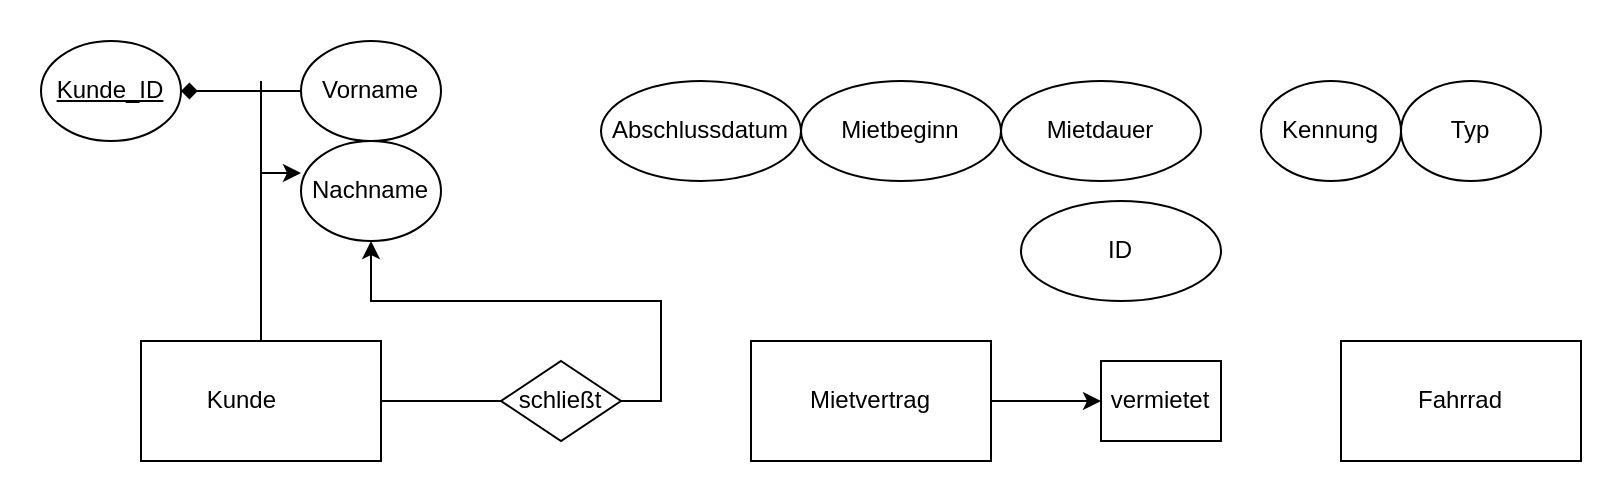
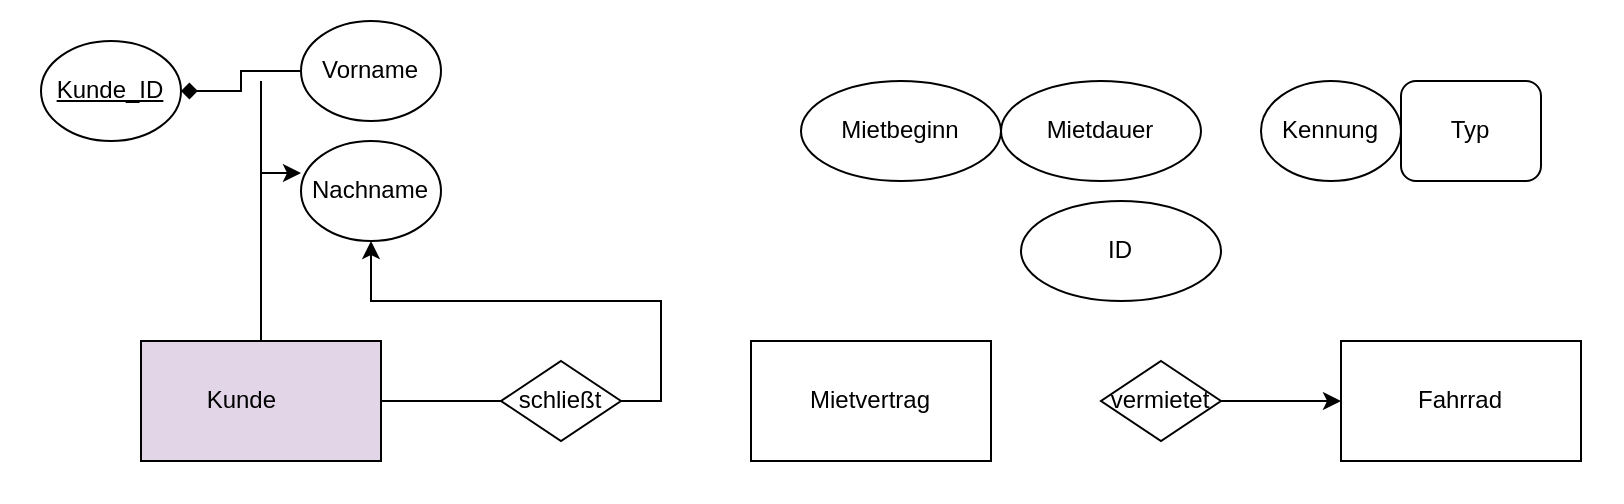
  <mxCell id="0" />
  <mxCell id="1" parent="0" />
- <mxCell id="2" value="Kunde&lt;span style=&quot;white-space: pre;&quot;&gt;&#09;&lt;/span&gt;" style="rounded=0;whiteSpace=wrap;html=1;" vertex="1" parent="1"><mxGeometry x="70" y="170" width="120" height="60" as="geometry" /></mxCell>
- <mxCell id="3" style="edgeStyle=orthogonalEdgeStyle;rounded=0;orthogonalLoop=1;jettySize=auto;html=1;exitX=1;exitY=0.5;exitDx=0;exitDy=0;entryX=0;entryY=0.5;entryDx=0;entryDy=0;" edge="1" parent="1" source="4" target="21"><mxGeometry relative="1" as="geometry" /></mxCell>
+ <mxCell id="2" value="Kunde&lt;span style=&quot;white-space: pre;&quot;&gt;&#09;&lt;/span&gt;" style="rounded=0;whiteSpace=wrap;html=1;fillColor=#e1d5e7;" vertex="1" parent="1"><mxGeometry x="70" y="170" width="120" height="60" as="geometry" /></mxCell>
  <mxCell id="4" value="Mietvertrag" style="rounded=0;whiteSpace=wrap;html=1;" vertex="1" parent="1"><mxGeometry x="375" y="170" width="120" height="60" as="geometry" /></mxCell>
  <mxCell id="5" style="edgeStyle=orthogonalEdgeStyle;rounded=0;orthogonalLoop=1;jettySize=auto;html=1;entryX=1;entryY=0.5;entryDx=0;entryDy=0;endArrow=diamond;" edge="1" parent="1" source="6" target="8"><mxGeometry relative="1" as="geometry" /></mxCell>
- <mxCell id="6" value="Vorname" style="ellipse;whiteSpace=wrap;html=1;" vertex="1" parent="1"><mxGeometry x="150" y="20" width="70" height="50" as="geometry" /></mxCell>
+ <mxCell id="6" value="Vorname" style="ellipse;whiteSpace=wrap;html=1;" vertex="1" parent="1"><mxGeometry x="150" y="10" width="70" height="50" as="geometry" /></mxCell>
  <mxCell id="7" value="Nachname" style="ellipse;whiteSpace=wrap;html=1;" vertex="1" parent="1"><mxGeometry x="150" y="70" width="70" height="50" as="geometry" /></mxCell>
  <mxCell id="8" value="&lt;u&gt;Kunde_ID&lt;/u&gt;" style="ellipse;whiteSpace=wrap;html=1;" vertex="1" parent="1"><mxGeometry x="20" y="20" width="70" height="50" as="geometry" /></mxCell>
- <mxCell id="9" value="Abschlussdatum" style="ellipse;whiteSpace=wrap;html=1;" vertex="1" parent="1"><mxGeometry x="300" y="40" width="100" height="50" as="geometry" /></mxCell>
  <mxCell id="10" value="Mietbeginn" style="ellipse;whiteSpace=wrap;html=1;" vertex="1" parent="1"><mxGeometry x="400" y="40" width="100" height="50" as="geometry" /></mxCell>
  <mxCell id="11" value="Mietdauer" style="ellipse;whiteSpace=wrap;html=1;" vertex="1" parent="1"><mxGeometry x="500" y="40" width="100" height="50" as="geometry" /></mxCell>
  <mxCell id="12" value="Fahrrad" style="rounded=0;whiteSpace=wrap;html=1;" vertex="1" parent="1"><mxGeometry x="670" y="170" width="120" height="60" as="geometry" /></mxCell>
  <mxCell id="13" value="Kennung" style="ellipse;whiteSpace=wrap;html=1;" vertex="1" parent="1"><mxGeometry x="630" y="40" width="70" height="50" as="geometry" /></mxCell>
- <mxCell id="14" value="Typ" style="ellipse;whiteSpace=wrap;html=1;" vertex="1" parent="1"><mxGeometry x="700" y="40" width="70" height="50" as="geometry" /></mxCell>
+ <mxCell id="14" value="Typ" style="whiteSpace=wrap;html=1;rounded=1;" vertex="1" parent="1"><mxGeometry x="700" y="40" width="70" height="50" as="geometry" /></mxCell>
  <mxCell id="15" value="ID" style="ellipse;whiteSpace=wrap;html=1;" vertex="1" parent="1"><mxGeometry x="510" y="100" width="100" height="50" as="geometry" /></mxCell>
  <mxCell id="16" style="edgeStyle=orthogonalEdgeStyle;rounded=0;orthogonalLoop=1;jettySize=auto;html=1;exitX=0.5;exitY=0;exitDx=0;exitDy=0;entryX=0;entryY=0.32;entryDx=0;entryDy=0;entryPerimeter=0;" edge="1" parent="1" source="2" target="7"><mxGeometry relative="1" as="geometry"><Array as="points"><mxPoint x="130" y="86" /></Array></mxGeometry></mxCell>
  <mxCell id="17" value="" style="endArrow=none;html=1;rounded=0;" edge="1" parent="1"><mxGeometry width="50" height="50" relative="1" as="geometry"><mxPoint x="130" y="90" as="sourcePoint" /><mxPoint x="130" y="40" as="targetPoint" /></mxGeometry></mxCell>
  <mxCell id="18" style="edgeStyle=orthogonalEdgeStyle;rounded=0;orthogonalLoop=1;jettySize=auto;html=1;exitX=1;exitY=0.5;exitDx=0;exitDy=0;" edge="1" parent="1" source="19" target="7"><mxGeometry relative="1" as="geometry" /></mxCell>
  <mxCell id="19" value="schließt" style="rhombus;whiteSpace=wrap;html=1;" vertex="1" parent="1"><mxGeometry x="250" y="180" width="60" height="40" as="geometry" /></mxCell>
- <mxCell id="21" value="vermietet" style="whiteSpace=wrap;html=1;rounded=0;" vertex="1" parent="1"><mxGeometry x="550" y="180" width="60" height="40" as="geometry" /></mxCell>
+ <mxCell id="20" style="edgeStyle=orthogonalEdgeStyle;rounded=0;orthogonalLoop=1;jettySize=auto;html=1;exitX=1;exitY=0.5;exitDx=0;exitDy=0;entryX=0;entryY=0.5;entryDx=0;entryDy=0;" edge="1" parent="1" source="21" target="12"><mxGeometry relative="1" as="geometry" /></mxCell>
+ <mxCell id="21" value="vermietet" style="rhombus;whiteSpace=wrap;html=1;" vertex="1" parent="1"><mxGeometry x="550" y="180" width="60" height="40" as="geometry" /></mxCell>
  <mxCell id="22" value="" style="endArrow=none;html=1;rounded=0;entryX=0;entryY=0.5;entryDx=0;entryDy=0;exitX=1;exitY=0.5;exitDx=0;exitDy=0;" edge="1" parent="1" source="2" target="19"><mxGeometry width="50" height="50" relative="1" as="geometry"><mxPoint x="190" y="210" as="sourcePoint" /><mxPoint x="240" y="160" as="targetPoint" /></mxGeometry></mxCell>
